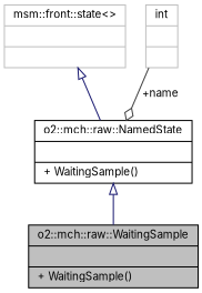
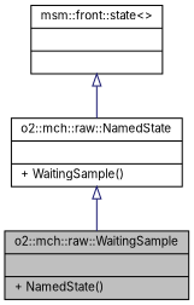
  digraph {
    fontname=Inter
    node [color=black fontname=Inter fontsize=10 shape=record]
    edge [arrowtail=onormal color=midnightblue dir=back fontname=Inter fontsize=10 labelfontname=Helvetica labelfontsize=10 style=solid]
-   n1 [fillcolor=grey75 fontcolor=black height=0.2 label="{o2::mch::raw::WaitingSample\n||+ WaitingSample()\l}" style=filled width=0.4]
+   n1 [fillcolor=grey75 fontcolor=black height=0.2 label="{o2::mch::raw::WaitingSample\n||+ NamedState()\l}" style=filled width=0.4]
    n2 [height=0.2 label="{o2::mch::raw::NamedState\n||+ WaitingSample()\l}" width=0.4]
-   n3 [color=grey75 height=0.2 label="{msm::front::state\<\>\n||}" width=0.4]
-   n4 [color=grey75 height=0.2 label="{int\n||}" width=0.4]
+   n3 [height=0.2 label="{msm::front::state\<\>\n||}" width=0.4]
    n2 -> n1
    n3 -> n2
-   n4 -> n2 [arrowhead=odiamond color=grey25 label=" +name" arrowtail="" dir=""]
  }
